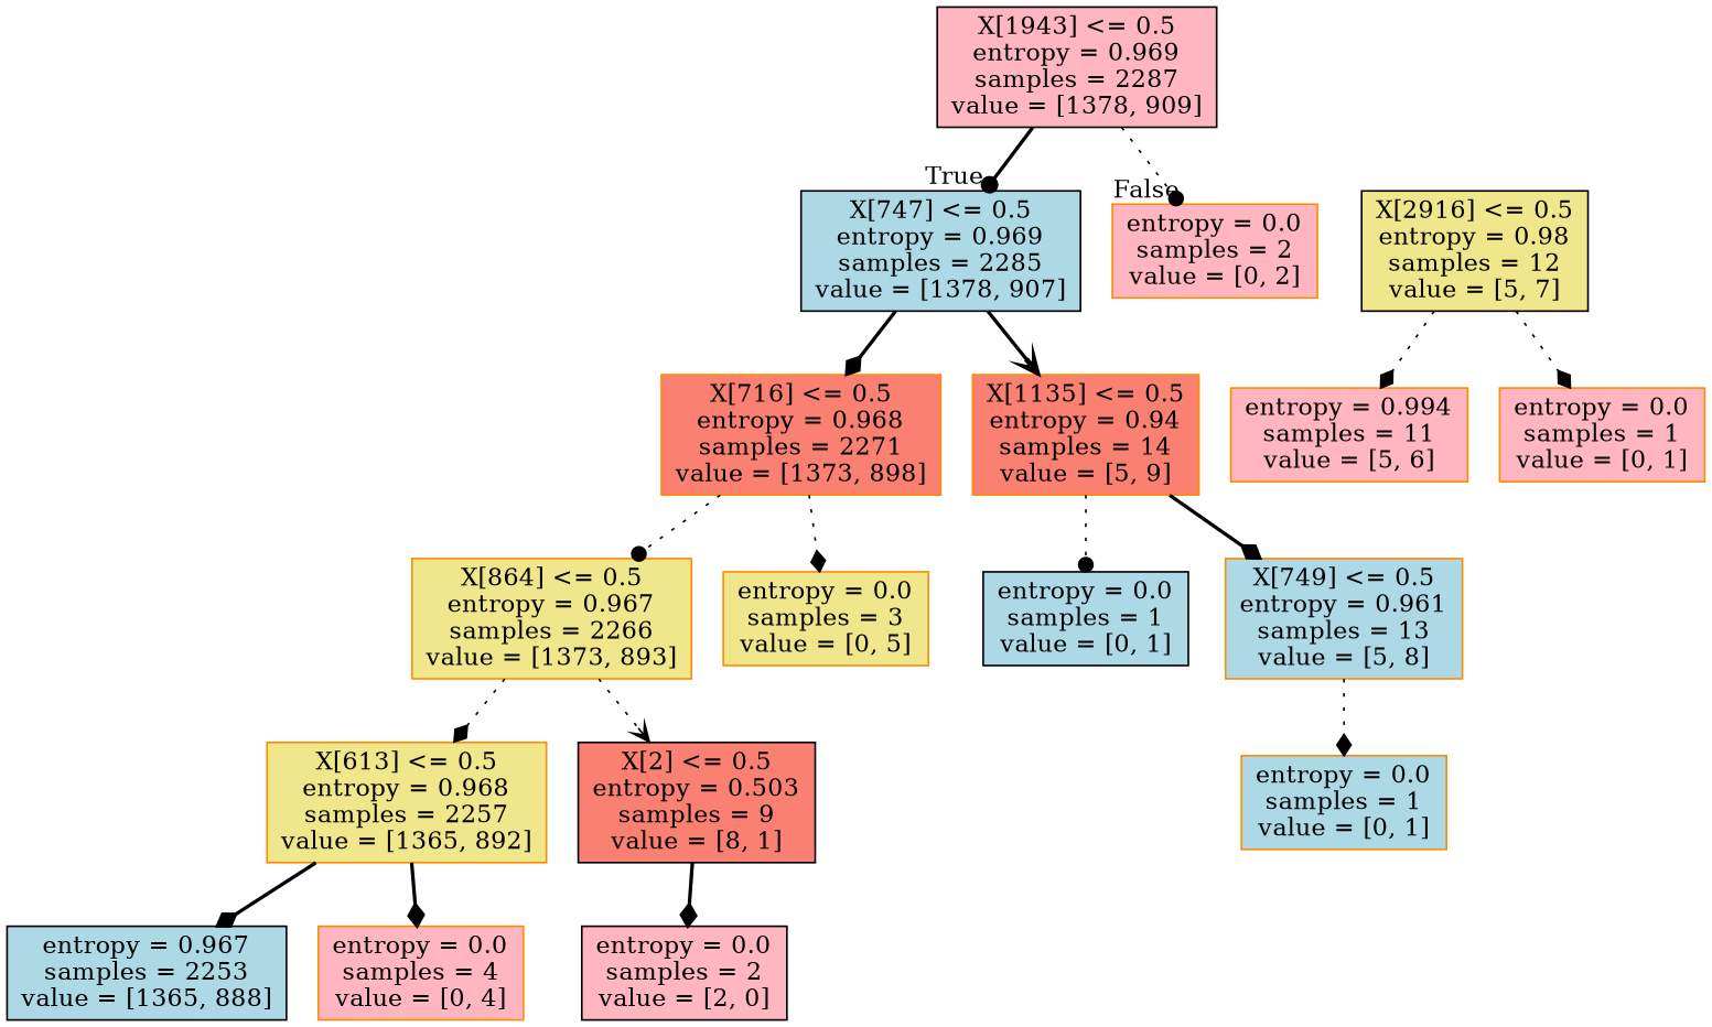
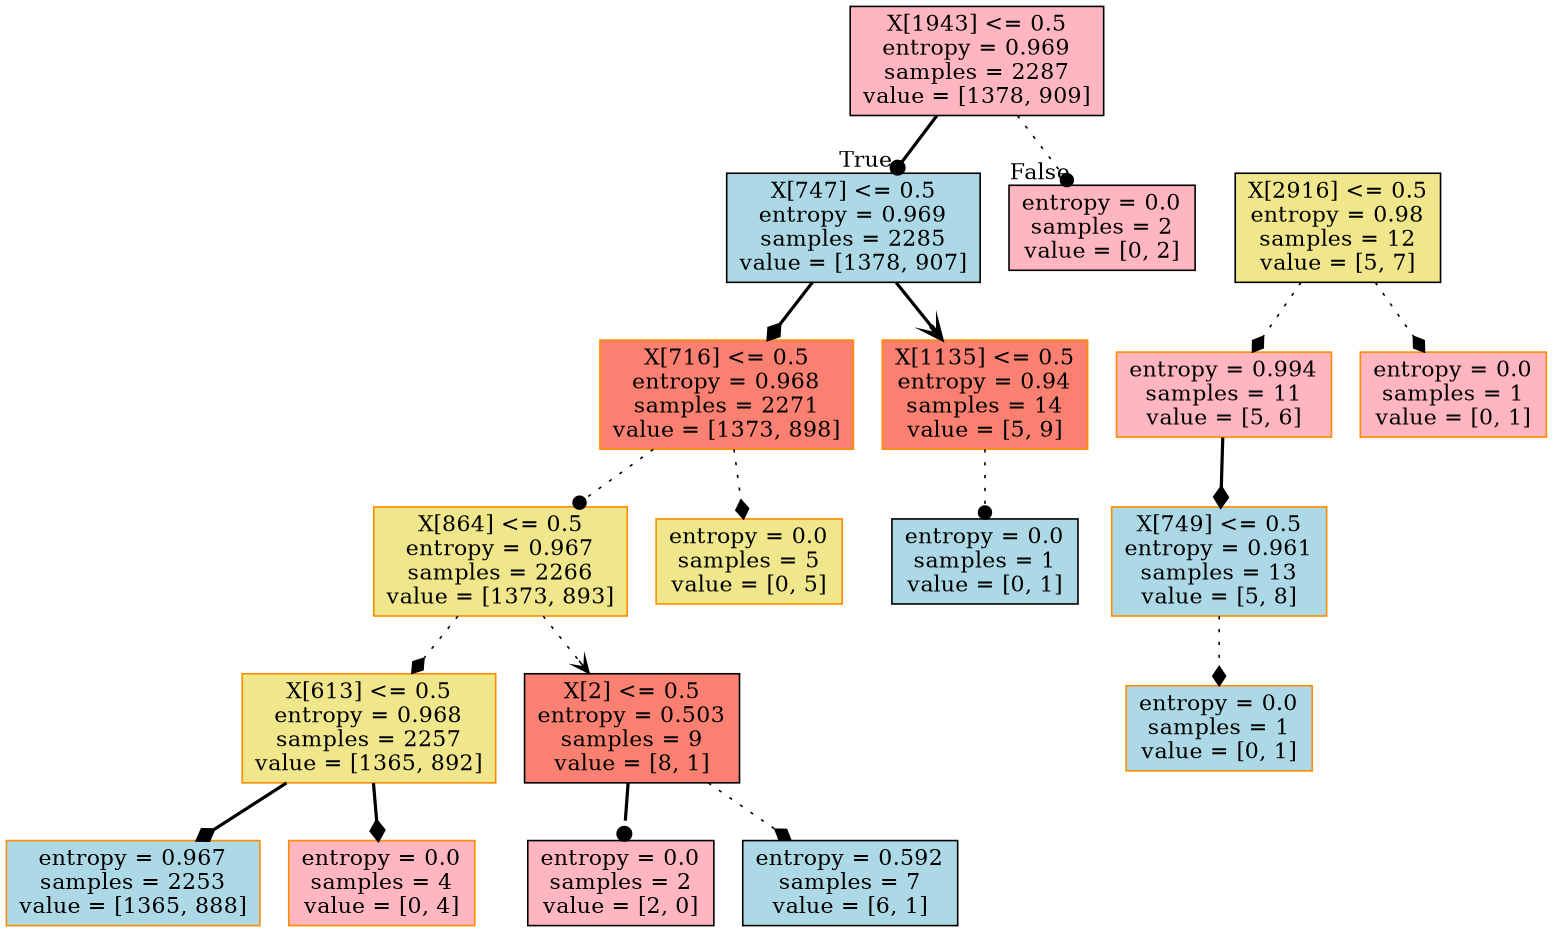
  digraph {
    node [color=darkorange fillcolor=lightpink shape=box style=filled]
    edge [arrowhead=diamond style=dotted]
    n1 [color=black label="X[1943] <= 0.5\nentropy = 0.969\nsamples = 2287\nvalue = [1378, 909]"]
    n2 [color=black fillcolor=lightblue label="X[747] <= 0.5\nentropy = 0.969\nsamples = 2285\nvalue = [1378, 907]"]
-   n3 [label="entropy = 0.0\nsamples = 2\nvalue = [0, 2]"]
+   n3 [color=black label="entropy = 0.0\nsamples = 2\nvalue = [0, 2]"]
    n4 [fillcolor=salmon label="X[716] <= 0.5\nentropy = 0.968\nsamples = 2271\nvalue = [1373, 898]"]
    n5 [fillcolor=salmon label="X[1135] <= 0.5\nentropy = 0.94\nsamples = 14\nvalue = [5, 9]"]
    n6 [fillcolor=khaki label="X[864] <= 0.5\nentropy = 0.967\nsamples = 2266\nvalue = [1373, 893]"]
-   n7 [fillcolor=khaki label="entropy = 0.0\nsamples = 3\nvalue = [0, 5]"]
+   n7 [fillcolor=khaki label="entropy = 0.0\nsamples = 5\nvalue = [0, 5]"]
    n8 [fillcolor=lightblue label="X[749] <= 0.5\nentropy = 0.961\nsamples = 13\nvalue = [5, 8]"]
    n9 [color=black fillcolor=lightblue label="entropy = 0.0\nsamples = 1\nvalue = [0, 1]"]
    n10 [fillcolor=khaki label="X[613] <= 0.5\nentropy = 0.968\nsamples = 2257\nvalue = [1365, 892]"]
    n11 [color=black fillcolor=salmon label="X[2] <= 0.5\nentropy = 0.503\nsamples = 9\nvalue = [8, 1]"]
-   n12 [color=black fillcolor=lightblue label="entropy = 0.967\nsamples = 2253\nvalue = [1365, 888]"]
+   n12 [fillcolor=lightblue label="entropy = 0.967\nsamples = 2253\nvalue = [1365, 888]"]
    n13 [label="entropy = 0.0\nsamples = 4\nvalue = [0, 4]"]
    n14 [color=black label="entropy = 0.0\nsamples = 2\nvalue = [2, 0]"]
+   n15 [color=black fillcolor=lightblue label="entropy = 0.592\nsamples = 7\nvalue = [6, 1]"]
    n16 [fillcolor=lightblue label="entropy = 0.0\nsamples = 1\nvalue = [0, 1]"]
    n17 [color=black fillcolor=khaki label="X[2916] <= 0.5\nentropy = 0.98\nsamples = 12\nvalue = [5, 7]"]
    n18 [label="entropy = 0.994\nsamples = 11\nvalue = [5, 6]"]
    n19 [label="entropy = 0.0\nsamples = 1\nvalue = [0, 1]"]
    n1 -> n2 [arrowhead=dot headlabel=True labelangle=45 labeldistance=2.5 style=bold]
    n1 -> n3 [arrowhead=dot headlabel=False labelangle=-45 labeldistance=2.5]
    n2 -> n4 [style=bold]
    n2 -> n5 [arrowhead=vee style=bold]
    n4 -> n6 [arrowhead=dot]
    n4 -> n7
-   n5 -> n8 [style=bold]
+   n18 -> n8 [style=bold]
    n5 -> n9 [arrowhead=dot]
    n6 -> n10
    n6 -> n11 [arrowhead=vee]
    n8 -> n16
    n10 -> n12 [style=bold]
    n10 -> n13 [style=bold]
-   n11 -> n14 [style=bold]
+   n11 -> n14 [arrowhead=dot style=bold]
+   n11 -> n15
    n17 -> n18
    n17 -> n19
  }
